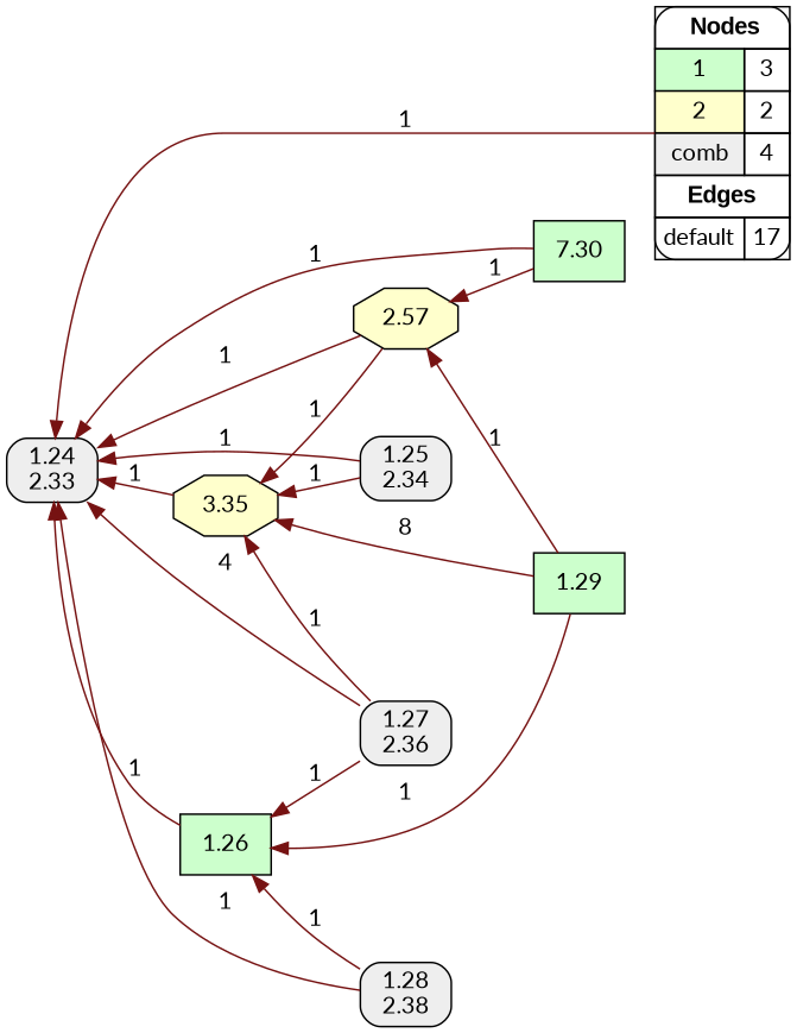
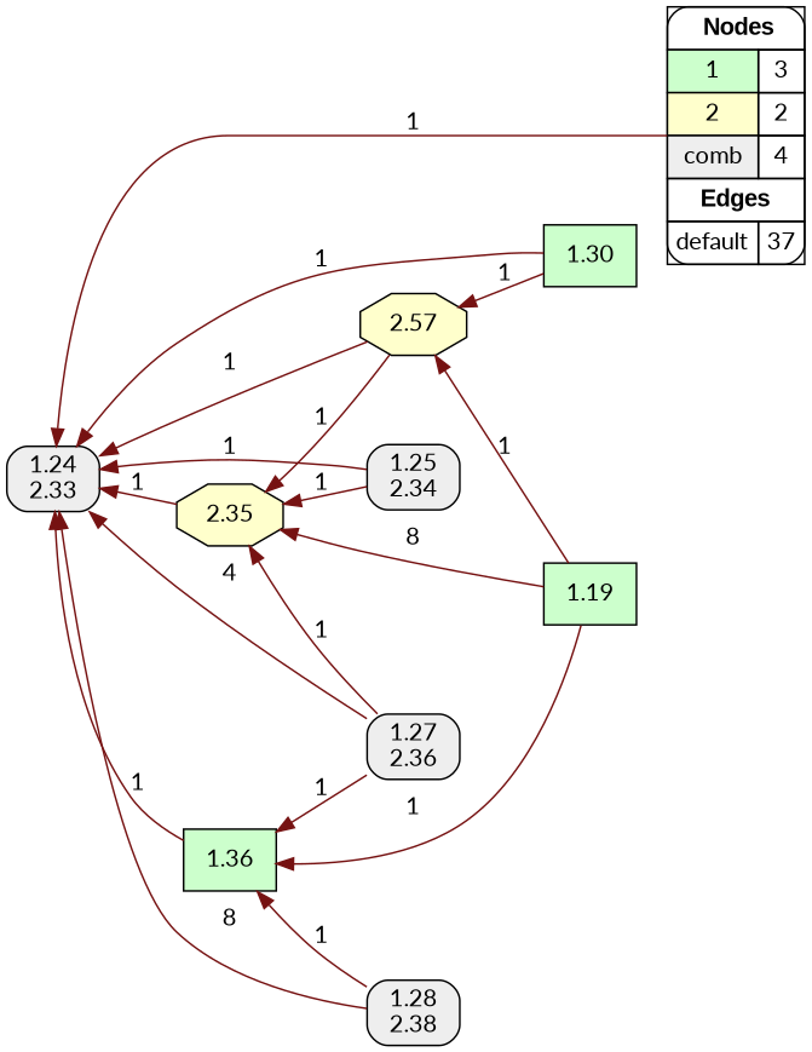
  digraph {
    fontname=Lato
    rankdir=RL
    node [fillcolor="#EEEEEE" fontname=Lato shape=box style="filled,rounded"]
    edge [arrowhead=normal color="#761212" constraint=true fontname=Lato style=solid]
-   n1 [fillcolor=white label=<   <TABLE BORDER="0" CELLBORDER="1" CELLSPACING="0" CELLPADDING="4">  <TR> <TD COLSPAN="2"><font face="Arial Black"> Nodes</font></TD> </TR>  <TR>   <TD bgcolor="#CCFFCC">1</TD>   <TD>3</TD>   </TR>  <TR>   <TD bgcolor="#FFFFCC">2</TD>   <TD>2</TD>   </TR>  <TR>   <TD bgcolor="#EEEEEE">comb</TD>   <TD>4</TD>   </TR>  <TR> <TD COLSPAN="2"><font face = "Arial Black"> Edges </font></TD> </TR>  <TR>   <TD><font color ="#000000">default</font></TD>   <TD>17</TD>   </TR>  </TABLE>   > margin=0]
+   n1 [fillcolor=white label=<   <TABLE BORDER="0" CELLBORDER="1" CELLSPACING="0" CELLPADDING="4">  <TR> <TD COLSPAN="2"><font face="Arial Black"> Nodes</font></TD> </TR>  <TR>   <TD bgcolor="#CCFFCC">1</TD>   <TD>3</TD>   </TR>  <TR>   <TD bgcolor="#FFFFCC">2</TD>   <TD>2</TD>   </TR>  <TR>   <TD bgcolor="#EEEEEE">comb</TD>   <TD>4</TD>   </TR>  <TR> <TD COLSPAN="2"><font face = "Arial Black"> Edges </font></TD> </TR>  <TR>   <TD><font color ="#000000">default</font></TD>   <TD>37</TD>   </TR>  </TABLE>   > margin=0]
    "1.24\n2.33"
-   1.29 [fillcolor="#CCFFCC" style=filled]
-   1.26 [fillcolor="#CCFFCC" style=filled]
-   2.35 [fillcolor="#FFFFCC" shape=octagon style=filled label=3.35]
+   1.29 [fillcolor="#CCFFCC" style=filled label=1.19]
+   1.26 [fillcolor="#CCFFCC" style=filled label=1.36]
+   2.35 [fillcolor="#FFFFCC" shape=octagon style=filled]
    n6 [fillcolor="#FFFFCC" label=2.57 shape=octagon style=filled]
-   1.30 [fillcolor="#CCFFCC" style=filled label=7.30]
+   1.30 [fillcolor="#CCFFCC" style=filled]
    "1.27\n2.36"
    "1.28\n2.38"
    "1.25\n2.34"
    subgraph sub_1 {
      rank=source
      n1
    }
    n1 -> "1.24\n2.33" [label=1]
    1.29 -> 1.26 [label=1]
    1.29 -> 2.35 [label=8]
    1.29 -> n6 [label=1]
    1.26 -> "1.24\n2.33" [label=1]
    2.35 -> "1.24\n2.33" [label=1]
    n6 -> "1.24\n2.33" [label=1]
    n6 -> 2.35 [label=1]
    1.30 -> "1.24\n2.33" [label=1]
    1.30 -> n6 [label=1]
    "1.27\n2.36" -> "1.24\n2.33" [label=4]
    "1.27\n2.36" -> 1.26 [label=1]
    "1.27\n2.36" -> 2.35 [label=1]
-   "1.28\n2.38" -> "1.24\n2.33" [label=1]
+   "1.28\n2.38" -> "1.24\n2.33" [label=8]
    "1.28\n2.38" -> 1.26 [label=1]
    "1.25\n2.34" -> "1.24\n2.33" [label=1]
    "1.25\n2.34" -> 2.35 [label=1]
  }
